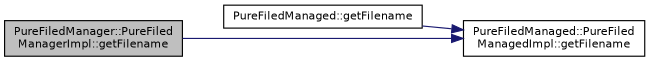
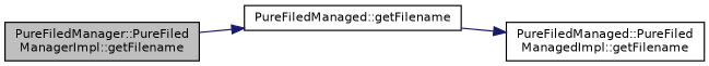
  digraph {
    rankdir=LR
    node [color=black fillcolor=white fontname=Helvetica fontsize=10 shape=record style=filled]
    edge [color=midnightblue fontname=Helvetica fontsize=10 labelfontname=Helvetica labelfontsize=10 style=solid]
    n1 [fillcolor=grey75 fontcolor=black height=0.2 label="PureFiledManager::PureFiled\lManagerImpl::getFilename" width=0.4]
    n2 [height=0.2 label="PureFiledManaged::getFilename" width=0.4]
    n3 [height=0.2 label="PureFiledManaged::PureFiled\lManagedImpl::getFilename" width=0.4]
-   n1 -> n3
+   n1 -> n2
    n2 -> n3
  }
